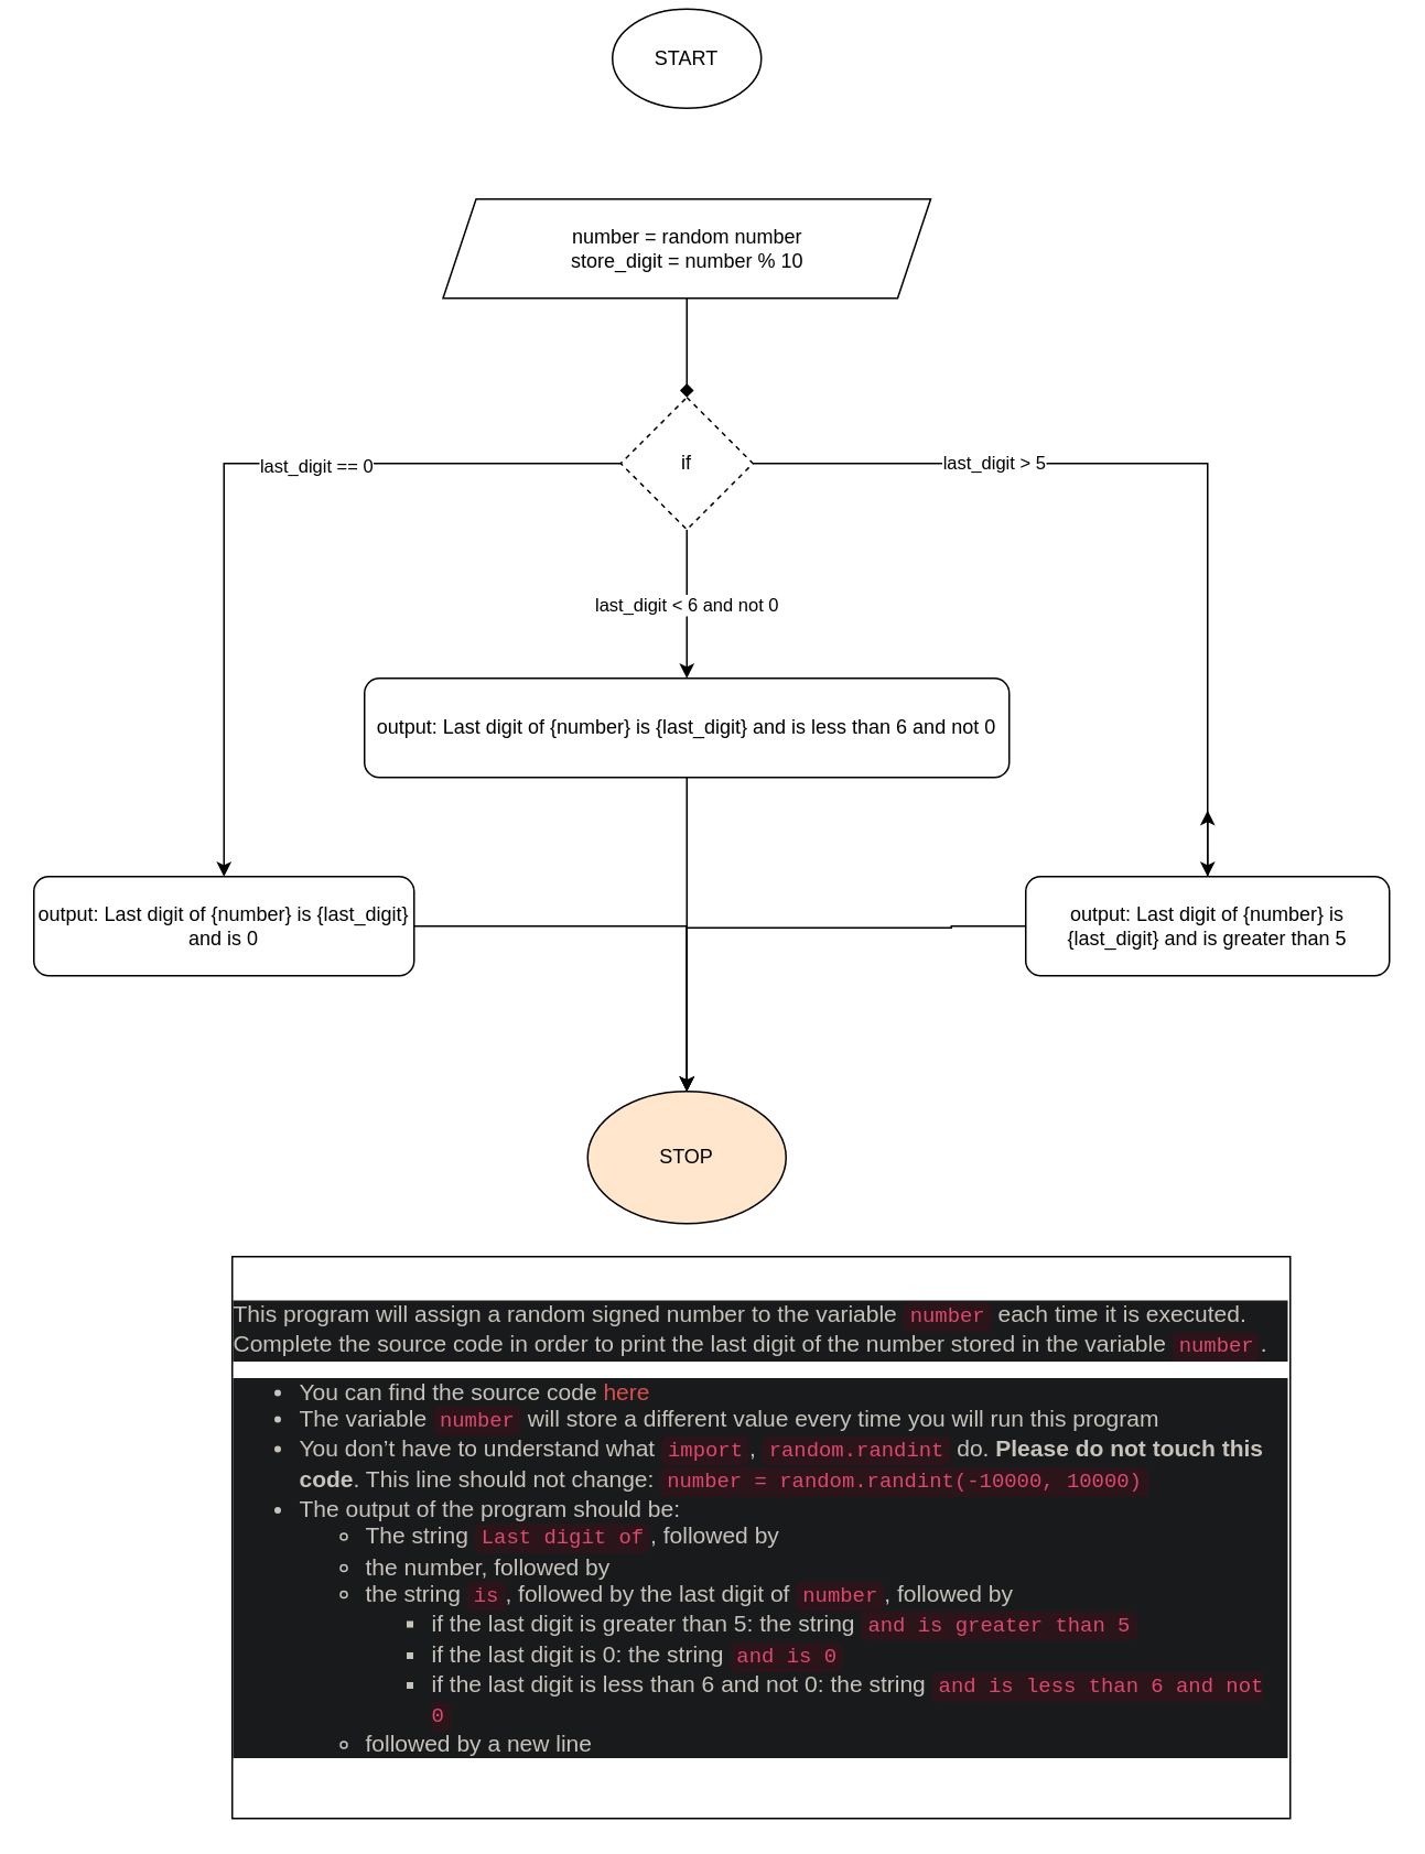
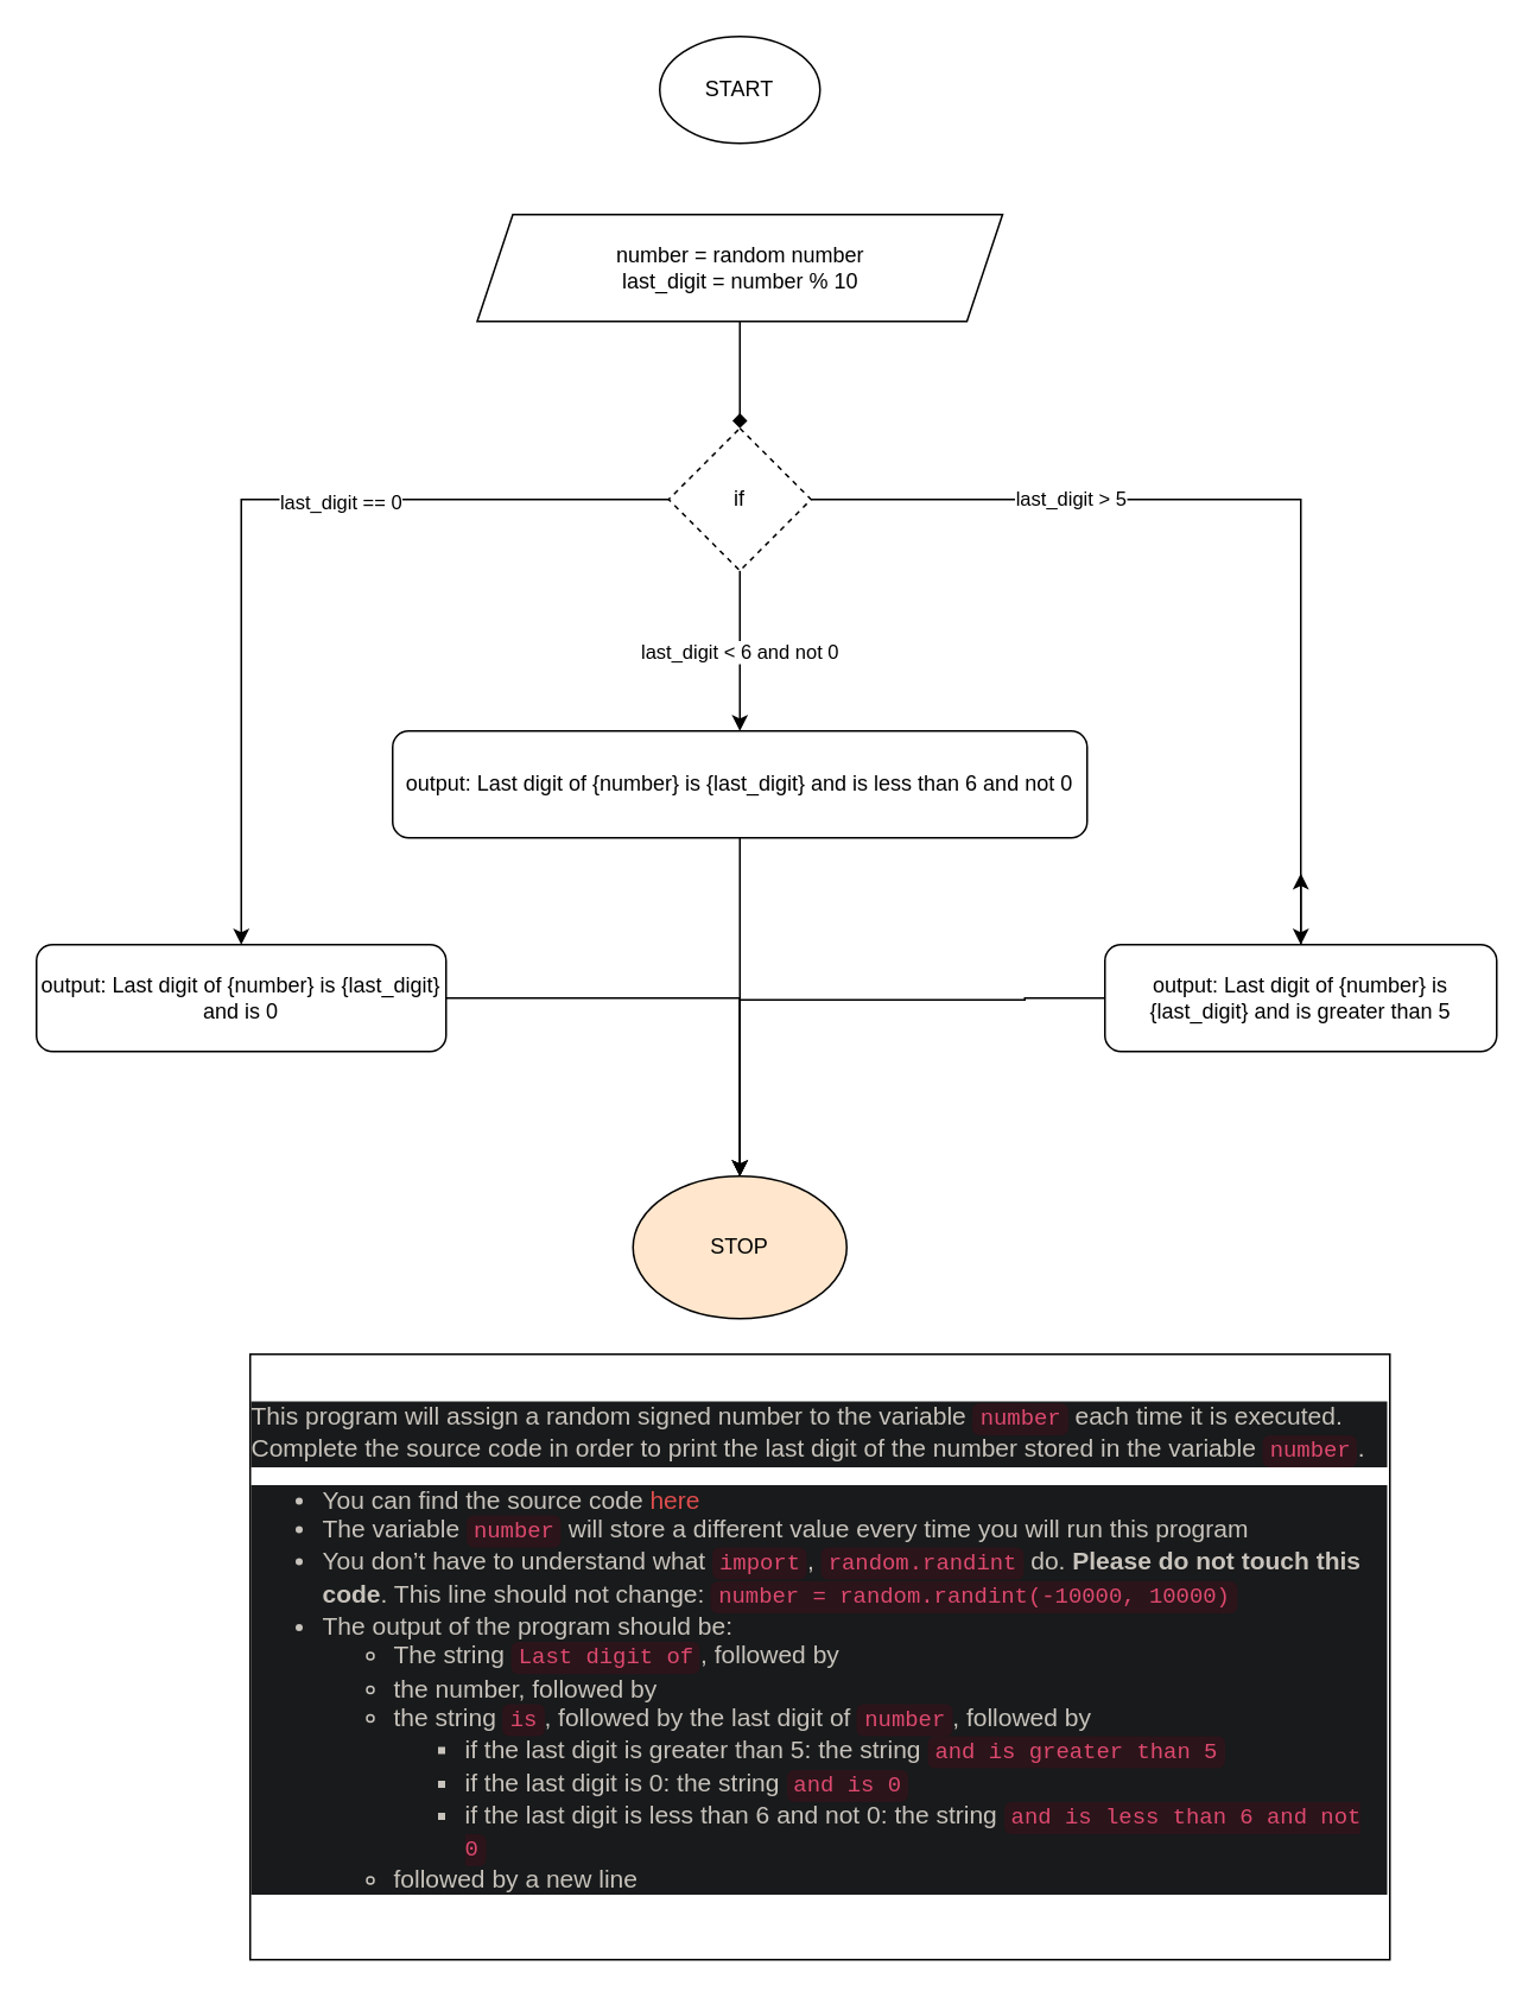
  <mxCell id="0" />
  <mxCell id="1" parent="0" />
- <mxCell id="2" value="START" style="ellipse;whiteSpace=wrap;html=1;" vertex="1" parent="1"><mxGeometry x="370" y="5" width="90" height="60" as="geometry" /></mxCell>
+ <mxCell id="2" value="START" style="ellipse;whiteSpace=wrap;html=1;" vertex="1" parent="1"><mxGeometry x="370" y="20" width="90" height="60" as="geometry" /></mxCell>
  <mxCell id="3" value="" style="edgeStyle=orthogonalEdgeStyle;rounded=0;orthogonalLoop=1;jettySize=auto;html=1;endArrow=diamond;" edge="1" parent="1" source="4" target="11"><mxGeometry relative="1" as="geometry" /></mxCell>
- <mxCell id="4" value="number = random number&lt;br&gt;store_digit = number % 10" style="shape=parallelogram;perimeter=parallelogramPerimeter;whiteSpace=wrap;html=1;fixedSize=1;" vertex="1" parent="1"><mxGeometry x="267.5" y="120" width="295" height="60" as="geometry" /></mxCell>
+ <mxCell id="4" value="number = random number&lt;br&gt;last_digit = number % 10" style="shape=parallelogram;perimeter=parallelogramPerimeter;whiteSpace=wrap;html=1;fixedSize=1;" vertex="1" parent="1"><mxGeometry x="267.5" y="120" width="295" height="60" as="geometry" /></mxCell>
  <mxCell id="5" style="edgeStyle=orthogonalEdgeStyle;rounded=0;orthogonalLoop=1;jettySize=auto;html=1;entryX=0.5;entryY=0;entryDx=0;entryDy=0;" edge="1" parent="1" source="11" target="18"><mxGeometry relative="1" as="geometry" /></mxCell>
  <mxCell id="6" value="last_digit &amp;lt; 6 and not 0" style="edgeLabel;html=1;align=center;verticalAlign=middle;resizable=0;points=[];" vertex="1" connectable="0" parent="5"><mxGeometry x="-0.006" y="-1" relative="1" as="geometry"><mxPoint as="offset" /></mxGeometry></mxCell>
  <mxCell id="7" style="edgeStyle=orthogonalEdgeStyle;rounded=0;orthogonalLoop=1;jettySize=auto;html=1;entryX=0.5;entryY=0;entryDx=0;entryDy=0;" edge="1" parent="1" source="11" target="14"><mxGeometry relative="1" as="geometry" /></mxCell>
  <mxCell id="8" value="last_digit &amp;gt; 5" style="edgeLabel;html=1;align=center;verticalAlign=middle;resizable=0;points=[];" vertex="1" connectable="0" parent="7"><mxGeometry x="0.072" y="-1" relative="1" as="geometry"><mxPoint x="-129" y="-7" as="offset" /></mxGeometry></mxCell>
  <mxCell id="9" style="edgeStyle=orthogonalEdgeStyle;rounded=0;orthogonalLoop=1;jettySize=auto;html=1;" edge="1" parent="1" source="11" target="16"><mxGeometry relative="1" as="geometry" /></mxCell>
  <mxCell id="10" value="last_digit == 0" style="edgeLabel;html=1;align=center;verticalAlign=middle;resizable=0;points=[];" vertex="1" connectable="0" parent="9"><mxGeometry x="-0.245" y="1" relative="1" as="geometry"><mxPoint as="offset" /></mxGeometry></mxCell>
  <mxCell id="11" value="if" style="rhombus;whiteSpace=wrap;html=1;dashed=1;" vertex="1" parent="1"><mxGeometry x="375" y="240" width="80" height="80" as="geometry" /></mxCell>
  <mxCell id="12" style="edgeStyle=orthogonalEdgeStyle;rounded=0;orthogonalLoop=1;jettySize=auto;html=1;" edge="1" parent="1" source="14"><mxGeometry relative="1" as="geometry"><mxPoint x="730" y="490" as="targetPoint" /></mxGeometry></mxCell>
  <mxCell id="13" style="edgeStyle=orthogonalEdgeStyle;rounded=0;orthogonalLoop=1;jettySize=auto;html=1;" edge="1" parent="1" source="14" target="19"><mxGeometry relative="1" as="geometry"><mxPoint x="410" y="560" as="targetPoint" /><Array as="points"><mxPoint x="575" y="560" /><mxPoint x="575" y="561" /><mxPoint x="415" y="561" /></Array></mxGeometry></mxCell>
  <mxCell id="14" value="output: Last digit of {number} is {last_digit} and is greater than 5" style="rounded=1;whiteSpace=wrap;html=1;" vertex="1" parent="1"><mxGeometry x="620" y="530" width="220" height="60" as="geometry" /></mxCell>
  <mxCell id="15" style="edgeStyle=orthogonalEdgeStyle;rounded=0;orthogonalLoop=1;jettySize=auto;html=1;entryX=0.5;entryY=0;entryDx=0;entryDy=0;" edge="1" parent="1" source="16" target="19"><mxGeometry relative="1" as="geometry" /></mxCell>
  <mxCell id="16" value="output: Last digit of {number} is {last_digit} and is 0" style="rounded=1;whiteSpace=wrap;html=1;" vertex="1" parent="1"><mxGeometry x="20" y="530" width="230" height="60" as="geometry" /></mxCell>
  <mxCell id="17" style="edgeStyle=orthogonalEdgeStyle;rounded=0;orthogonalLoop=1;jettySize=auto;html=1;entryX=0.5;entryY=0;entryDx=0;entryDy=0;" edge="1" parent="1" source="18" target="19"><mxGeometry relative="1" as="geometry"><Array as="points"><mxPoint x="415" y="540" /><mxPoint x="415" y="540" /></Array></mxGeometry></mxCell>
  <mxCell id="18" value="output: Last digit of {number} is {last_digit} and is less than 6 and not 0" style="rounded=1;whiteSpace=wrap;html=1;" vertex="1" parent="1"><mxGeometry x="220" y="410" width="390" height="60" as="geometry" /></mxCell>
  <mxCell id="19" value="STOP" style="ellipse;whiteSpace=wrap;html=1;fillColor=#ffe6cc;" vertex="1" parent="1"><mxGeometry x="355" y="660" width="120" height="80" as="geometry" /></mxCell>
  <mxCell id="20" value="&lt;p data-darkreader-inline-bgcolor=&quot;&quot; data-darkreader-inline-color=&quot;&quot; style=&quot;box-sizing: border-box; margin: 0px 0px 10px; color: rgb(200, 195, 188); font-family: aktiv-grotesk, sans-serif; font-size: 14px; text-align: start; background-color: rgb(24, 26, 27); --darkreader-inline-color: #c1bcb4; --darkreader-inline-bgcolor: #131516;&quot;&gt;This program will assign a random signed number to the variable&amp;nbsp;&lt;code data-darkreader-inline-bgcolor=&quot;&quot; data-darkreader-inline-color=&quot;&quot; style=&quot;box-sizing: border-box; font-family: Menlo, Monaco, Consolas, &amp;quot;Courier New&amp;quot;, monospace; font-size: 12.6px; padding: 2px 4px; color: rgb(221, 73, 110); background-color: rgb(43, 20, 26); border-radius: 4px; --darkreader-inline-color: #df5577; --darkreader-inline-bgcolor: #221015;&quot;&gt;number&lt;/code&gt;&amp;nbsp;each time it is executed. Complete the source code in order to print the last digit of the number stored in the variable&amp;nbsp;&lt;code data-darkreader-inline-bgcolor=&quot;&quot; data-darkreader-inline-color=&quot;&quot; style=&quot;box-sizing: border-box; font-family: Menlo, Monaco, Consolas, &amp;quot;Courier New&amp;quot;, monospace; font-size: 12.6px; padding: 2px 4px; color: rgb(221, 73, 110); background-color: rgb(43, 20, 26); border-radius: 4px; --darkreader-inline-color: #df5577; --darkreader-inline-bgcolor: #221015;&quot;&gt;number&lt;/code&gt;.&lt;/p&gt;&lt;ul data-darkreader-inline-bgcolor=&quot;&quot; data-darkreader-inline-color=&quot;&quot; style=&quot;box-sizing: border-box; margin-top: 0px; margin-bottom: 10px; color: rgb(200, 195, 188); font-family: aktiv-grotesk, sans-serif; font-size: 14px; text-align: start; background-color: rgb(24, 26, 27); --darkreader-inline-color: #c1bcb4; --darkreader-inline-bgcolor: #131516;&quot;&gt;&lt;li style=&quot;box-sizing: border-box;&quot;&gt;You can find the source code&amp;nbsp;&lt;a data-darkreader-inline-bgcolor=&quot;&quot; data-darkreader-inline-color=&quot;&quot; style=&quot;box-sizing: border-box; color: rgb(222, 77, 77); background-color: transparent; text-decoration-line: none; --darkreader-inline-color: #e05757; --darkreader-inline-bgcolor: transparent;&quot; target=&quot;_blank&quot; title=&quot;here&quot; href=&quot;https://intranet.alxswe.com/rltoken/Vku0ZPFeDPuXUKD8nZ4mOQ&quot;&gt;here&lt;/a&gt;&lt;/li&gt;&lt;li style=&quot;box-sizing: border-box;&quot;&gt;The variable&amp;nbsp;&lt;code data-darkreader-inline-bgcolor=&quot;&quot; data-darkreader-inline-color=&quot;&quot; style=&quot;box-sizing: border-box; font-family: Menlo, Monaco, Consolas, &amp;quot;Courier New&amp;quot;, monospace; font-size: 12.6px; padding: 2px 4px; color: rgb(221, 73, 110); background-color: rgb(43, 20, 26); border-radius: 4px; --darkreader-inline-color: #df5577; --darkreader-inline-bgcolor: #221015;&quot;&gt;number&lt;/code&gt;&amp;nbsp;will store a different value every time you will run this program&lt;/li&gt;&lt;li style=&quot;box-sizing: border-box;&quot;&gt;You don’t have to understand what&amp;nbsp;&lt;code data-darkreader-inline-bgcolor=&quot;&quot; data-darkreader-inline-color=&quot;&quot; style=&quot;box-sizing: border-box; font-family: Menlo, Monaco, Consolas, &amp;quot;Courier New&amp;quot;, monospace; font-size: 12.6px; padding: 2px 4px; color: rgb(221, 73, 110); background-color: rgb(43, 20, 26); border-radius: 4px; --darkreader-inline-color: #df5577; --darkreader-inline-bgcolor: #221015;&quot;&gt;import&lt;/code&gt;,&amp;nbsp;&lt;code data-darkreader-inline-bgcolor=&quot;&quot; data-darkreader-inline-color=&quot;&quot; style=&quot;box-sizing: border-box; font-family: Menlo, Monaco, Consolas, &amp;quot;Courier New&amp;quot;, monospace; font-size: 12.6px; padding: 2px 4px; color: rgb(221, 73, 110); background-color: rgb(43, 20, 26); border-radius: 4px; --darkreader-inline-color: #df5577; --darkreader-inline-bgcolor: #221015;&quot;&gt;random.randint&lt;/code&gt;&amp;nbsp;do.&amp;nbsp;&lt;strong style=&quot;box-sizing: border-box;&quot;&gt;Please do not touch this code&lt;/strong&gt;. This line should not change:&amp;nbsp;&lt;code data-darkreader-inline-bgcolor=&quot;&quot; data-darkreader-inline-color=&quot;&quot; style=&quot;box-sizing: border-box; font-family: Menlo, Monaco, Consolas, &amp;quot;Courier New&amp;quot;, monospace; font-size: 12.6px; padding: 2px 4px; color: rgb(221, 73, 110); background-color: rgb(43, 20, 26); border-radius: 4px; --darkreader-inline-color: #df5577; --darkreader-inline-bgcolor: #221015;&quot;&gt;number = random.randint(-10000, 10000)&lt;/code&gt;&lt;/li&gt;&lt;li style=&quot;box-sizing: border-box;&quot;&gt;The output of the program should be:&lt;ul style=&quot;box-sizing: border-box; margin-top: 0px; margin-bottom: 0px;&quot;&gt;&lt;li style=&quot;box-sizing: border-box;&quot;&gt;The string&amp;nbsp;&lt;code data-darkreader-inline-bgcolor=&quot;&quot; data-darkreader-inline-color=&quot;&quot; style=&quot;box-sizing: border-box; font-family: Menlo, Monaco, Consolas, &amp;quot;Courier New&amp;quot;, monospace; font-size: 12.6px; padding: 2px 4px; color: rgb(221, 73, 110); background-color: rgb(43, 20, 26); border-radius: 4px; --darkreader-inline-color: #df5577; --darkreader-inline-bgcolor: #221015;&quot;&gt;Last digit of&lt;/code&gt;, followed by&lt;/li&gt;&lt;li style=&quot;box-sizing: border-box;&quot;&gt;the number, followed by&lt;/li&gt;&lt;li style=&quot;box-sizing: border-box;&quot;&gt;the string&amp;nbsp;&lt;code data-darkreader-inline-bgcolor=&quot;&quot; data-darkreader-inline-color=&quot;&quot; style=&quot;box-sizing: border-box; font-family: Menlo, Monaco, Consolas, &amp;quot;Courier New&amp;quot;, monospace; font-size: 12.6px; padding: 2px 4px; color: rgb(221, 73, 110); background-color: rgb(43, 20, 26); border-radius: 4px; --darkreader-inline-color: #df5577; --darkreader-inline-bgcolor: #221015;&quot;&gt;is&lt;/code&gt;, followed by the last digit of&amp;nbsp;&lt;code data-darkreader-inline-bgcolor=&quot;&quot; data-darkreader-inline-color=&quot;&quot; style=&quot;box-sizing: border-box; font-family: Menlo, Monaco, Consolas, &amp;quot;Courier New&amp;quot;, monospace; font-size: 12.6px; padding: 2px 4px; color: rgb(221, 73, 110); background-color: rgb(43, 20, 26); border-radius: 4px; --darkreader-inline-color: #df5577; --darkreader-inline-bgcolor: #221015;&quot;&gt;number&lt;/code&gt;, followed by&lt;ul style=&quot;box-sizing: border-box; margin-top: 0px; margin-bottom: 0px;&quot;&gt;&lt;li style=&quot;box-sizing: border-box;&quot;&gt;if the last digit is greater than 5: the string&amp;nbsp;&lt;code data-darkreader-inline-bgcolor=&quot;&quot; data-darkreader-inline-color=&quot;&quot; style=&quot;box-sizing: border-box; font-family: Menlo, Monaco, Consolas, &amp;quot;Courier New&amp;quot;, monospace; font-size: 12.6px; padding: 2px 4px; color: rgb(221, 73, 110); background-color: rgb(43, 20, 26); border-radius: 4px; --darkreader-inline-color: #df5577; --darkreader-inline-bgcolor: #221015;&quot;&gt;and is greater than 5&lt;/code&gt;&lt;/li&gt;&lt;li style=&quot;box-sizing: border-box;&quot;&gt;if the last digit is 0: the string&amp;nbsp;&lt;code data-darkreader-inline-bgcolor=&quot;&quot; data-darkreader-inline-color=&quot;&quot; style=&quot;box-sizing: border-box; font-family: Menlo, Monaco, Consolas, &amp;quot;Courier New&amp;quot;, monospace; font-size: 12.6px; padding: 2px 4px; color: rgb(221, 73, 110); background-color: rgb(43, 20, 26); border-radius: 4px; --darkreader-inline-color: #df5577; --darkreader-inline-bgcolor: #221015;&quot;&gt;and is 0&lt;/code&gt;&lt;/li&gt;&lt;li style=&quot;box-sizing: border-box;&quot;&gt;if the last digit is less than 6 and not 0: the string&amp;nbsp;&lt;code data-darkreader-inline-bgcolor=&quot;&quot; data-darkreader-inline-color=&quot;&quot; style=&quot;box-sizing: border-box; font-family: Menlo, Monaco, Consolas, &amp;quot;Courier New&amp;quot;, monospace; font-size: 12.6px; padding: 2px 4px; color: rgb(221, 73, 110); background-color: rgb(43, 20, 26); border-radius: 4px; --darkreader-inline-color: #df5577; --darkreader-inline-bgcolor: #221015;&quot;&gt;and is less than 6 and not 0&lt;/code&gt;&lt;/li&gt;&lt;/ul&gt;&lt;/li&gt;&lt;li style=&quot;box-sizing: border-box;&quot;&gt;followed by a new line&lt;/li&gt;&lt;/ul&gt;&lt;/li&gt;&lt;/ul&gt;" style="rounded=0;whiteSpace=wrap;html=1;" vertex="1" parent="1"><mxGeometry x="140" y="760" width="640" height="340" as="geometry" /></mxCell>
